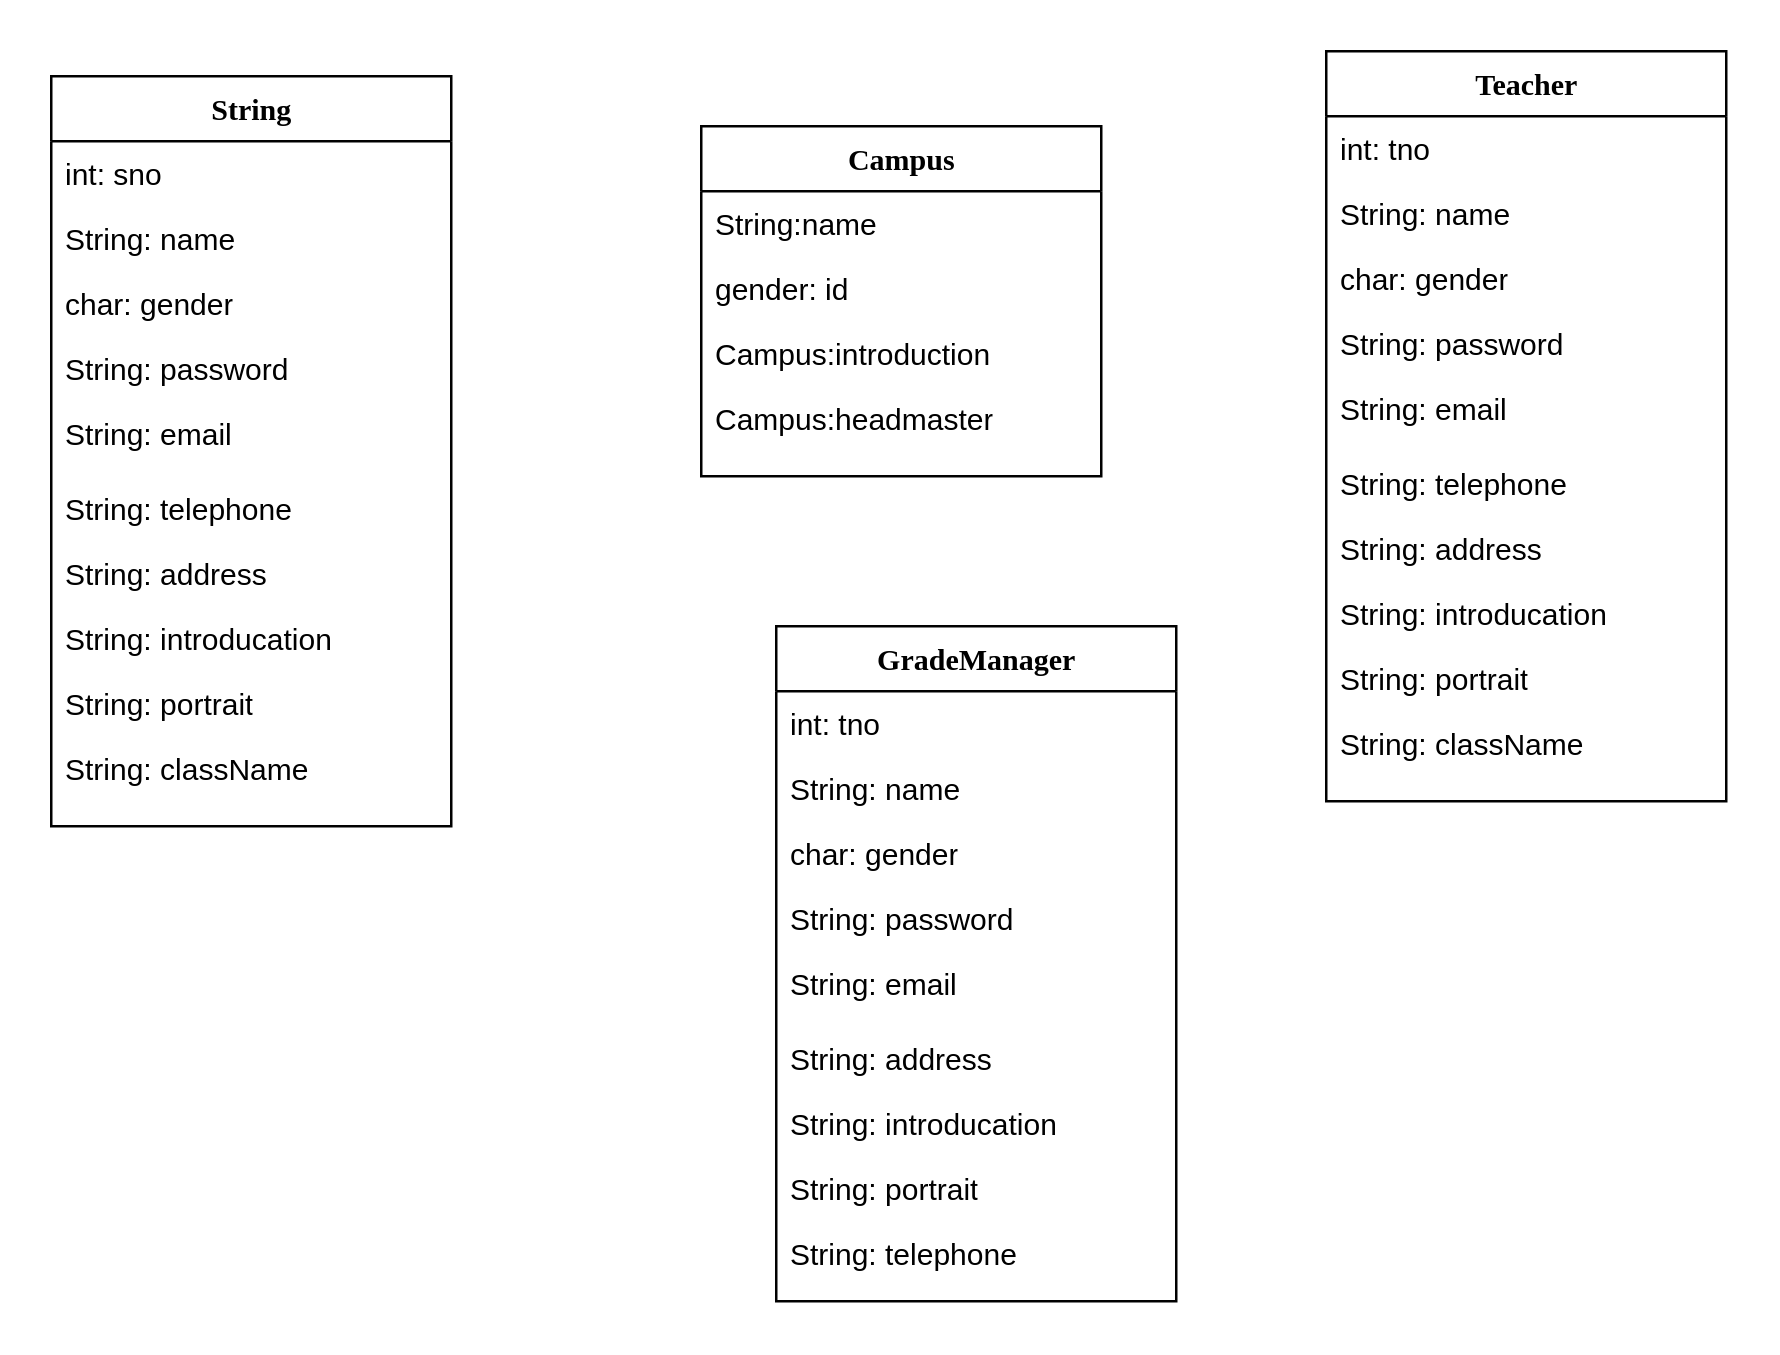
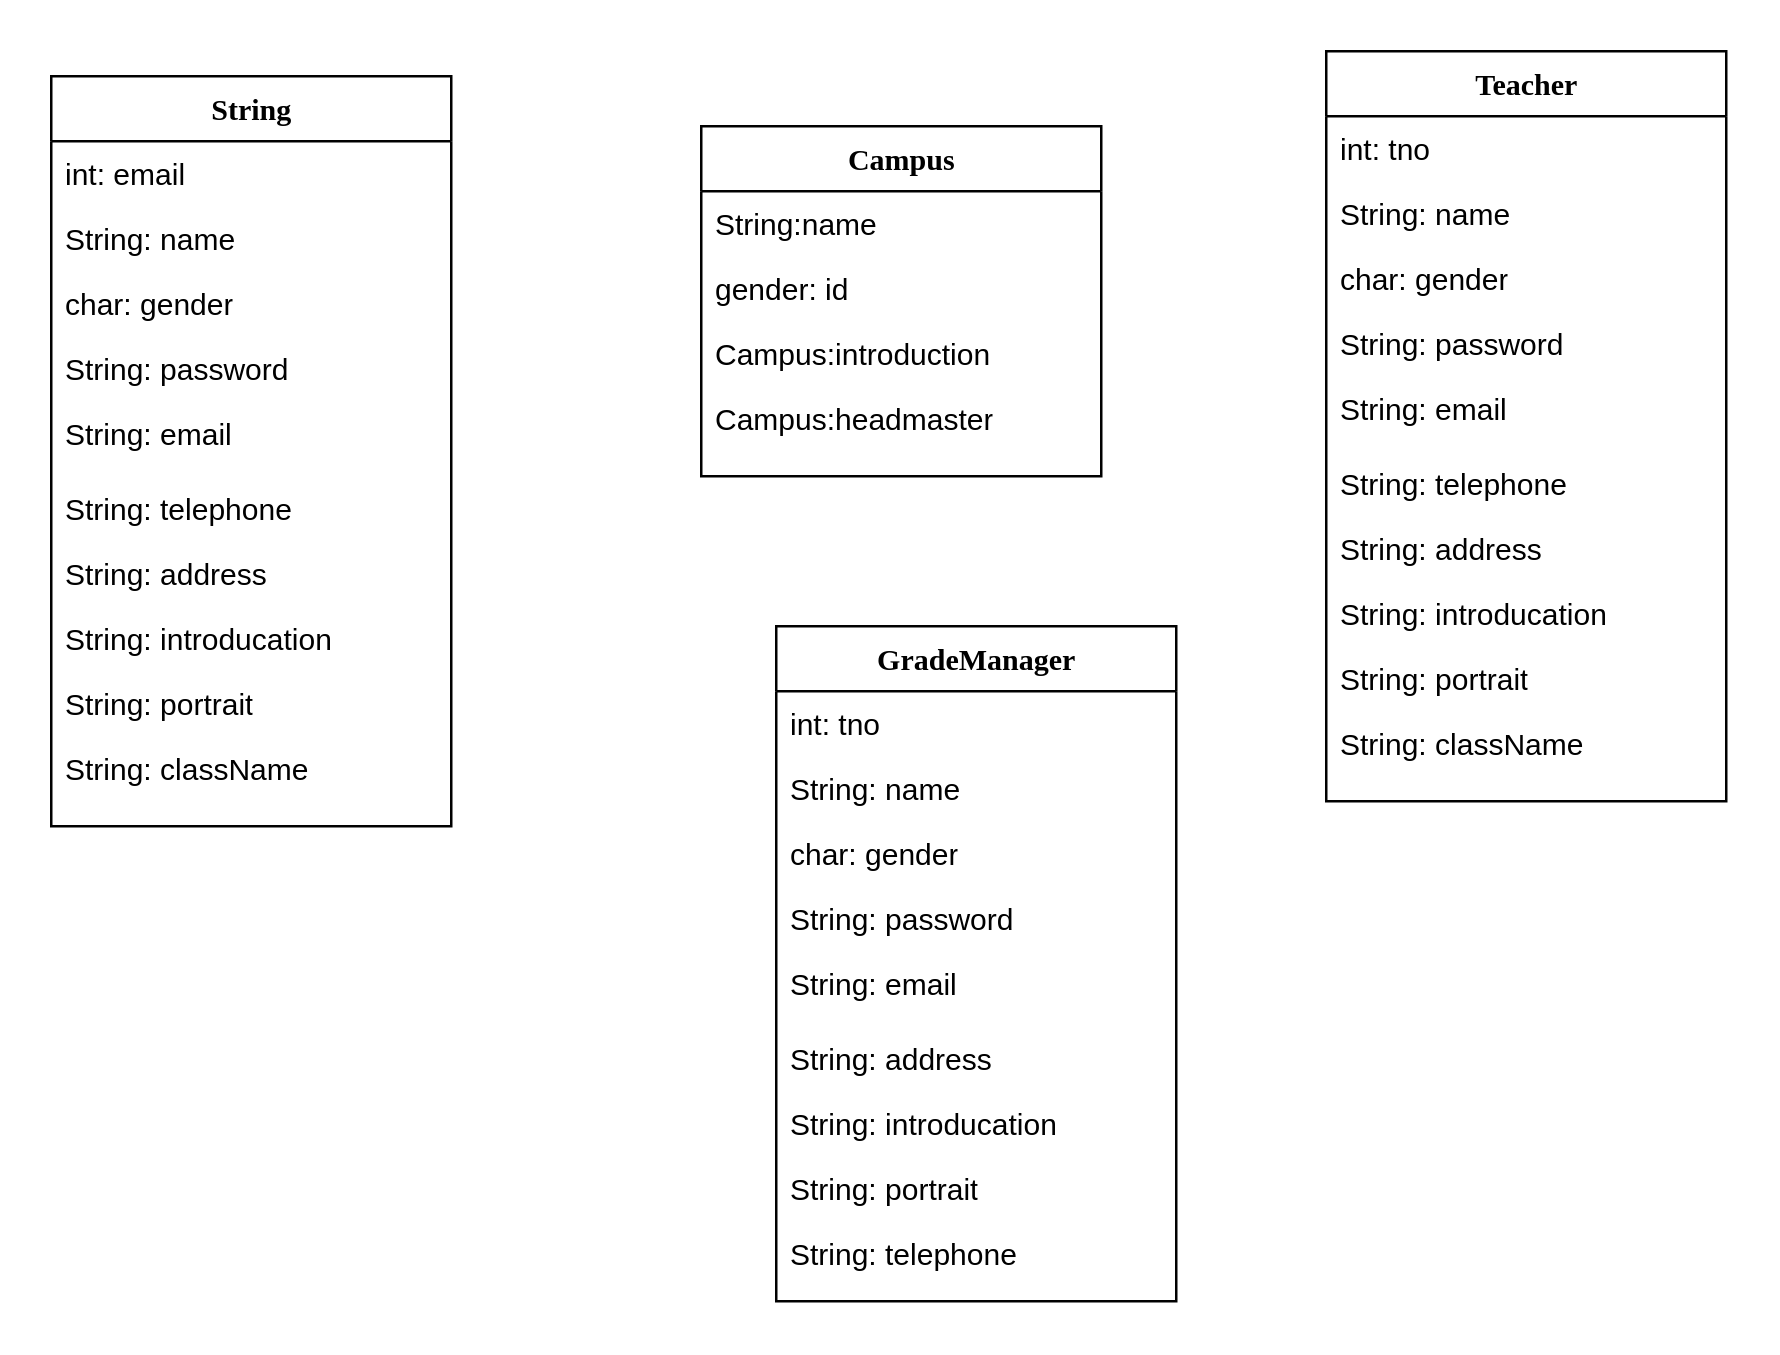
  <mxCell id="0" />
  <mxCell id="1" parent="0" />
  <mxCell id="2" value="String" style="swimlane;html=1;fontStyle=1;align=center;verticalAlign=top;childLayout=stackLayout;horizontal=1;startSize=26;horizontalStack=0;resizeParent=1;resizeLast=0;collapsible=1;marginBottom=0;swimlaneFillColor=#ffffff;rounded=0;shadow=0;comic=0;labelBackgroundColor=none;strokeWidth=1;fillColor=none;fontFamily=Verdana;fontSize=12" parent="1" vertex="1"><mxGeometry x="20" y="30" width="160" height="300" as="geometry" /></mxCell>
- <mxCell id="3" value="int: sno" style="text;html=1;strokeColor=none;fillColor=none;align=left;verticalAlign=top;spacingLeft=4;spacingRight=4;whiteSpace=wrap;overflow=hidden;rotatable=0;points=[[0,0.5],[1,0.5]];portConstraint=eastwest;" parent="2" vertex="1"><mxGeometry y="26" width="160" height="26" as="geometry" /></mxCell>
+ <mxCell id="3" value="int: email" style="text;html=1;strokeColor=none;fillColor=none;align=left;verticalAlign=top;spacingLeft=4;spacingRight=4;whiteSpace=wrap;overflow=hidden;rotatable=0;points=[[0,0.5],[1,0.5]];portConstraint=eastwest;" parent="2" vertex="1"><mxGeometry y="26" width="160" height="26" as="geometry" /></mxCell>
  <mxCell id="4" value="String: name" style="text;html=1;strokeColor=none;fillColor=none;align=left;verticalAlign=top;spacingLeft=4;spacingRight=4;whiteSpace=wrap;overflow=hidden;rotatable=0;points=[[0,0.5],[1,0.5]];portConstraint=eastwest;" parent="2" vertex="1"><mxGeometry y="52" width="160" height="26" as="geometry" /></mxCell>
  <mxCell id="5" value="char: gender" style="text;html=1;strokeColor=none;fillColor=none;align=left;verticalAlign=top;spacingLeft=4;spacingRight=4;whiteSpace=wrap;overflow=hidden;rotatable=0;points=[[0,0.5],[1,0.5]];portConstraint=eastwest;" parent="2" vertex="1"><mxGeometry y="78" width="160" height="26" as="geometry" /></mxCell>
  <mxCell id="6" value="String: password" style="text;html=1;strokeColor=none;fillColor=none;align=left;verticalAlign=top;spacingLeft=4;spacingRight=4;whiteSpace=wrap;overflow=hidden;rotatable=0;points=[[0,0.5],[1,0.5]];portConstraint=eastwest;" parent="2" vertex="1"><mxGeometry y="104" width="160" height="26" as="geometry" /></mxCell>
  <mxCell id="7" value="String: email" style="text;html=1;strokeColor=none;fillColor=none;align=left;verticalAlign=top;spacingLeft=4;spacingRight=4;whiteSpace=wrap;overflow=hidden;rotatable=0;points=[[0,0.5],[1,0.5]];portConstraint=eastwest;" parent="2" vertex="1"><mxGeometry y="130" width="160" height="30" as="geometry" /></mxCell>
  <mxCell id="8" value="String: telephone" style="text;html=1;strokeColor=none;fillColor=none;align=left;verticalAlign=top;spacingLeft=4;spacingRight=4;whiteSpace=wrap;overflow=hidden;rotatable=0;points=[[0,0.5],[1,0.5]];portConstraint=eastwest;" parent="2" vertex="1"><mxGeometry y="160" width="160" height="26" as="geometry" /></mxCell>
  <mxCell id="9" value="String: address" style="text;html=1;strokeColor=none;fillColor=none;align=left;verticalAlign=top;spacingLeft=4;spacingRight=4;whiteSpace=wrap;overflow=hidden;rotatable=0;points=[[0,0.5],[1,0.5]];portConstraint=eastwest;" parent="2" vertex="1"><mxGeometry y="186" width="160" height="26" as="geometry" /></mxCell>
  <mxCell id="10" value="String: introducation" style="text;html=1;strokeColor=none;fillColor=none;align=left;verticalAlign=top;spacingLeft=4;spacingRight=4;whiteSpace=wrap;overflow=hidden;rotatable=0;points=[[0,0.5],[1,0.5]];portConstraint=eastwest;" vertex="1" parent="2"><mxGeometry y="212" width="160" height="26" as="geometry" /></mxCell>
  <mxCell id="11" value="String: portrait" style="text;html=1;strokeColor=none;fillColor=none;align=left;verticalAlign=top;spacingLeft=4;spacingRight=4;whiteSpace=wrap;overflow=hidden;rotatable=0;points=[[0,0.5],[1,0.5]];portConstraint=eastwest;" vertex="1" parent="2"><mxGeometry y="238" width="160" height="26" as="geometry" /></mxCell>
  <mxCell id="12" value="String: className" style="text;html=1;strokeColor=none;fillColor=none;align=left;verticalAlign=top;spacingLeft=4;spacingRight=4;whiteSpace=wrap;overflow=hidden;rotatable=0;points=[[0,0.5],[1,0.5]];portConstraint=eastwest;" vertex="1" parent="2"><mxGeometry y="264" width="160" height="26" as="geometry" /></mxCell>
  <mxCell id="13" value="GradeManager" style="swimlane;html=1;fontStyle=1;align=center;verticalAlign=top;childLayout=stackLayout;horizontal=1;startSize=26;horizontalStack=0;resizeParent=1;resizeLast=0;collapsible=1;marginBottom=0;swimlaneFillColor=#ffffff;rounded=0;shadow=0;comic=0;labelBackgroundColor=none;strokeWidth=1;fillColor=none;fontFamily=Verdana;fontSize=12" parent="1" vertex="1"><mxGeometry x="310" y="250" width="160" height="270" as="geometry" /></mxCell>
  <mxCell id="14" value="int: tno" style="text;html=1;strokeColor=none;fillColor=none;align=left;verticalAlign=top;spacingLeft=4;spacingRight=4;whiteSpace=wrap;overflow=hidden;rotatable=0;points=[[0,0.5],[1,0.5]];portConstraint=eastwest;" vertex="1" parent="13"><mxGeometry y="26" width="160" height="26" as="geometry" /></mxCell>
  <mxCell id="15" value="String: name" style="text;html=1;strokeColor=none;fillColor=none;align=left;verticalAlign=top;spacingLeft=4;spacingRight=4;whiteSpace=wrap;overflow=hidden;rotatable=0;points=[[0,0.5],[1,0.5]];portConstraint=eastwest;" vertex="1" parent="13"><mxGeometry y="52" width="160" height="26" as="geometry" /></mxCell>
  <mxCell id="16" value="char: gender" style="text;html=1;strokeColor=none;fillColor=none;align=left;verticalAlign=top;spacingLeft=4;spacingRight=4;whiteSpace=wrap;overflow=hidden;rotatable=0;points=[[0,0.5],[1,0.5]];portConstraint=eastwest;" vertex="1" parent="13"><mxGeometry y="78" width="160" height="26" as="geometry" /></mxCell>
  <mxCell id="17" value="String: password" style="text;html=1;strokeColor=none;fillColor=none;align=left;verticalAlign=top;spacingLeft=4;spacingRight=4;whiteSpace=wrap;overflow=hidden;rotatable=0;points=[[0,0.5],[1,0.5]];portConstraint=eastwest;" vertex="1" parent="13"><mxGeometry y="104" width="160" height="26" as="geometry" /></mxCell>
  <mxCell id="18" value="String: email" style="text;html=1;strokeColor=none;fillColor=none;align=left;verticalAlign=top;spacingLeft=4;spacingRight=4;whiteSpace=wrap;overflow=hidden;rotatable=0;points=[[0,0.5],[1,0.5]];portConstraint=eastwest;" vertex="1" parent="13"><mxGeometry y="130" width="160" height="30" as="geometry" /></mxCell>
  <mxCell id="19" value="String: address" style="text;html=1;strokeColor=none;fillColor=none;align=left;verticalAlign=top;spacingLeft=4;spacingRight=4;whiteSpace=wrap;overflow=hidden;rotatable=0;points=[[0,0.5],[1,0.5]];portConstraint=eastwest;" vertex="1" parent="13"><mxGeometry y="160" width="160" height="26" as="geometry" /></mxCell>
  <mxCell id="20" value="String: introducation" style="text;html=1;strokeColor=none;fillColor=none;align=left;verticalAlign=top;spacingLeft=4;spacingRight=4;whiteSpace=wrap;overflow=hidden;rotatable=0;points=[[0,0.5],[1,0.5]];portConstraint=eastwest;" vertex="1" parent="13"><mxGeometry y="186" width="160" height="26" as="geometry" /></mxCell>
  <mxCell id="21" value="String: portrait" style="text;html=1;strokeColor=none;fillColor=none;align=left;verticalAlign=top;spacingLeft=4;spacingRight=4;whiteSpace=wrap;overflow=hidden;rotatable=0;points=[[0,0.5],[1,0.5]];portConstraint=eastwest;" vertex="1" parent="13"><mxGeometry y="212" width="160" height="26" as="geometry" /></mxCell>
  <mxCell id="22" value="String: telephone" style="text;html=1;strokeColor=none;fillColor=none;align=left;verticalAlign=top;spacingLeft=4;spacingRight=4;whiteSpace=wrap;overflow=hidden;rotatable=0;points=[[0,0.5],[1,0.5]];portConstraint=eastwest;" vertex="1" parent="13"><mxGeometry y="238" width="160" height="28" as="geometry" /></mxCell>
  <mxCell id="23" value="Campus" style="swimlane;html=1;fontStyle=1;align=center;verticalAlign=top;childLayout=stackLayout;horizontal=1;startSize=26;horizontalStack=0;resizeParent=1;resizeLast=0;collapsible=1;marginBottom=0;swimlaneFillColor=#ffffff;rounded=0;shadow=0;comic=0;labelBackgroundColor=none;strokeWidth=1;fillColor=none;fontFamily=Verdana;fontSize=12" vertex="1" parent="1"><mxGeometry x="280" y="50" width="160" height="140" as="geometry" /></mxCell>
  <mxCell id="24" value="String:name" style="text;html=1;strokeColor=none;fillColor=none;align=left;verticalAlign=top;spacingLeft=4;spacingRight=4;whiteSpace=wrap;overflow=hidden;rotatable=0;points=[[0,0.5],[1,0.5]];portConstraint=eastwest;" vertex="1" parent="23"><mxGeometry y="26" width="160" height="26" as="geometry" /></mxCell>
  <mxCell id="25" value="gender: id" style="text;html=1;strokeColor=none;fillColor=none;align=left;verticalAlign=top;spacingLeft=4;spacingRight=4;whiteSpace=wrap;overflow=hidden;rotatable=0;points=[[0,0.5],[1,0.5]];portConstraint=eastwest;" vertex="1" parent="23"><mxGeometry y="52" width="160" height="26" as="geometry" /></mxCell>
  <mxCell id="26" value="Campus:introduction" style="text;html=1;strokeColor=none;fillColor=none;align=left;verticalAlign=top;spacingLeft=4;spacingRight=4;whiteSpace=wrap;overflow=hidden;rotatable=0;points=[[0,0.5],[1,0.5]];portConstraint=eastwest;" vertex="1" parent="23"><mxGeometry y="78" width="160" height="26" as="geometry" /></mxCell>
  <mxCell id="27" value="Campus:headmaster" style="text;html=1;strokeColor=none;fillColor=none;align=left;verticalAlign=top;spacingLeft=4;spacingRight=4;whiteSpace=wrap;overflow=hidden;rotatable=0;points=[[0,0.5],[1,0.5]];portConstraint=eastwest;" vertex="1" parent="23"><mxGeometry y="104" width="160" height="26" as="geometry" /></mxCell>
  <mxCell id="28" value="Teacher" style="swimlane;html=1;fontStyle=1;align=center;verticalAlign=top;childLayout=stackLayout;horizontal=1;startSize=26;horizontalStack=0;resizeParent=1;resizeLast=0;collapsible=1;marginBottom=0;swimlaneFillColor=#ffffff;rounded=0;shadow=0;comic=0;labelBackgroundColor=none;strokeWidth=1;fillColor=none;fontFamily=Verdana;fontSize=12" vertex="1" parent="1"><mxGeometry x="530" y="20" width="160" height="300" as="geometry" /></mxCell>
  <mxCell id="29" value="int: tno" style="text;html=1;strokeColor=none;fillColor=none;align=left;verticalAlign=top;spacingLeft=4;spacingRight=4;whiteSpace=wrap;overflow=hidden;rotatable=0;points=[[0,0.5],[1,0.5]];portConstraint=eastwest;" vertex="1" parent="28"><mxGeometry y="26" width="160" height="26" as="geometry" /></mxCell>
  <mxCell id="30" value="String: name" style="text;html=1;strokeColor=none;fillColor=none;align=left;verticalAlign=top;spacingLeft=4;spacingRight=4;whiteSpace=wrap;overflow=hidden;rotatable=0;points=[[0,0.5],[1,0.5]];portConstraint=eastwest;" vertex="1" parent="28"><mxGeometry y="52" width="160" height="26" as="geometry" /></mxCell>
  <mxCell id="31" value="char: gender" style="text;html=1;strokeColor=none;fillColor=none;align=left;verticalAlign=top;spacingLeft=4;spacingRight=4;whiteSpace=wrap;overflow=hidden;rotatable=0;points=[[0,0.5],[1,0.5]];portConstraint=eastwest;" vertex="1" parent="28"><mxGeometry y="78" width="160" height="26" as="geometry" /></mxCell>
  <mxCell id="32" value="String: password" style="text;html=1;strokeColor=none;fillColor=none;align=left;verticalAlign=top;spacingLeft=4;spacingRight=4;whiteSpace=wrap;overflow=hidden;rotatable=0;points=[[0,0.5],[1,0.5]];portConstraint=eastwest;" vertex="1" parent="28"><mxGeometry y="104" width="160" height="26" as="geometry" /></mxCell>
  <mxCell id="33" value="String: email" style="text;html=1;strokeColor=none;fillColor=none;align=left;verticalAlign=top;spacingLeft=4;spacingRight=4;whiteSpace=wrap;overflow=hidden;rotatable=0;points=[[0,0.5],[1,0.5]];portConstraint=eastwest;" vertex="1" parent="28"><mxGeometry y="130" width="160" height="30" as="geometry" /></mxCell>
  <mxCell id="34" value="String: telephone" style="text;html=1;strokeColor=none;fillColor=none;align=left;verticalAlign=top;spacingLeft=4;spacingRight=4;whiteSpace=wrap;overflow=hidden;rotatable=0;points=[[0,0.5],[1,0.5]];portConstraint=eastwest;" vertex="1" parent="28"><mxGeometry y="160" width="160" height="26" as="geometry" /></mxCell>
  <mxCell id="35" value="String: address" style="text;html=1;strokeColor=none;fillColor=none;align=left;verticalAlign=top;spacingLeft=4;spacingRight=4;whiteSpace=wrap;overflow=hidden;rotatable=0;points=[[0,0.5],[1,0.5]];portConstraint=eastwest;" vertex="1" parent="28"><mxGeometry y="186" width="160" height="26" as="geometry" /></mxCell>
  <mxCell id="36" value="String: introducation" style="text;html=1;strokeColor=none;fillColor=none;align=left;verticalAlign=top;spacingLeft=4;spacingRight=4;whiteSpace=wrap;overflow=hidden;rotatable=0;points=[[0,0.5],[1,0.5]];portConstraint=eastwest;" vertex="1" parent="28"><mxGeometry y="212" width="160" height="26" as="geometry" /></mxCell>
  <mxCell id="37" value="String: portrait" style="text;html=1;strokeColor=none;fillColor=none;align=left;verticalAlign=top;spacingLeft=4;spacingRight=4;whiteSpace=wrap;overflow=hidden;rotatable=0;points=[[0,0.5],[1,0.5]];portConstraint=eastwest;" vertex="1" parent="28"><mxGeometry y="238" width="160" height="26" as="geometry" /></mxCell>
  <mxCell id="38" value="String: className" style="text;html=1;strokeColor=none;fillColor=none;align=left;verticalAlign=top;spacingLeft=4;spacingRight=4;whiteSpace=wrap;overflow=hidden;rotatable=0;points=[[0,0.5],[1,0.5]];portConstraint=eastwest;" vertex="1" parent="28"><mxGeometry y="264" width="160" height="26" as="geometry" /></mxCell>
